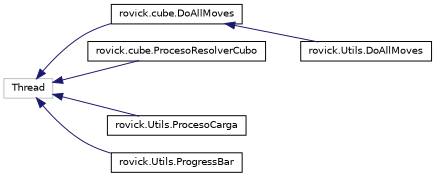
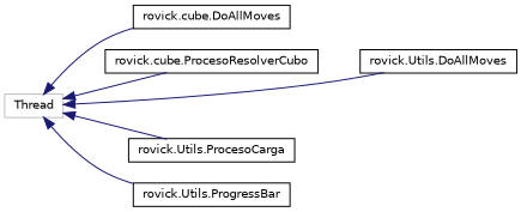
  digraph {
    rankdir=LR
    node [color=black fillcolor=white fontname=Helvetica fontsize=10 shape=record style=filled]
    edge [color=midnightblue dir=back fontname=Helvetica fontsize=10 labelfontname=Helvetica labelfontsize=10 style=solid]
    n1 [color=grey75 height=0.2 label=Thread width=0.4]
    n2 [height=0.2 label="rovick.cube.DoAllMoves" width=0.4]
    n3 [height=0.2 label="rovick.cube.ProcesoResolverCubo" width=0.4]
    n4 [height=0.2 label="rovick.Utils.DoAllMoves" width=0.4]
    n5 [height=0.2 label="rovick.Utils.ProcesoCarga" width=0.4]
    n6 [height=0.2 label="rovick.Utils.ProgressBar" width=0.4]
    n1 -> n2
    n1 -> n3
-   n2 -> n4
+   n1 -> n4
    n1 -> n5
    n1 -> n6
  }
